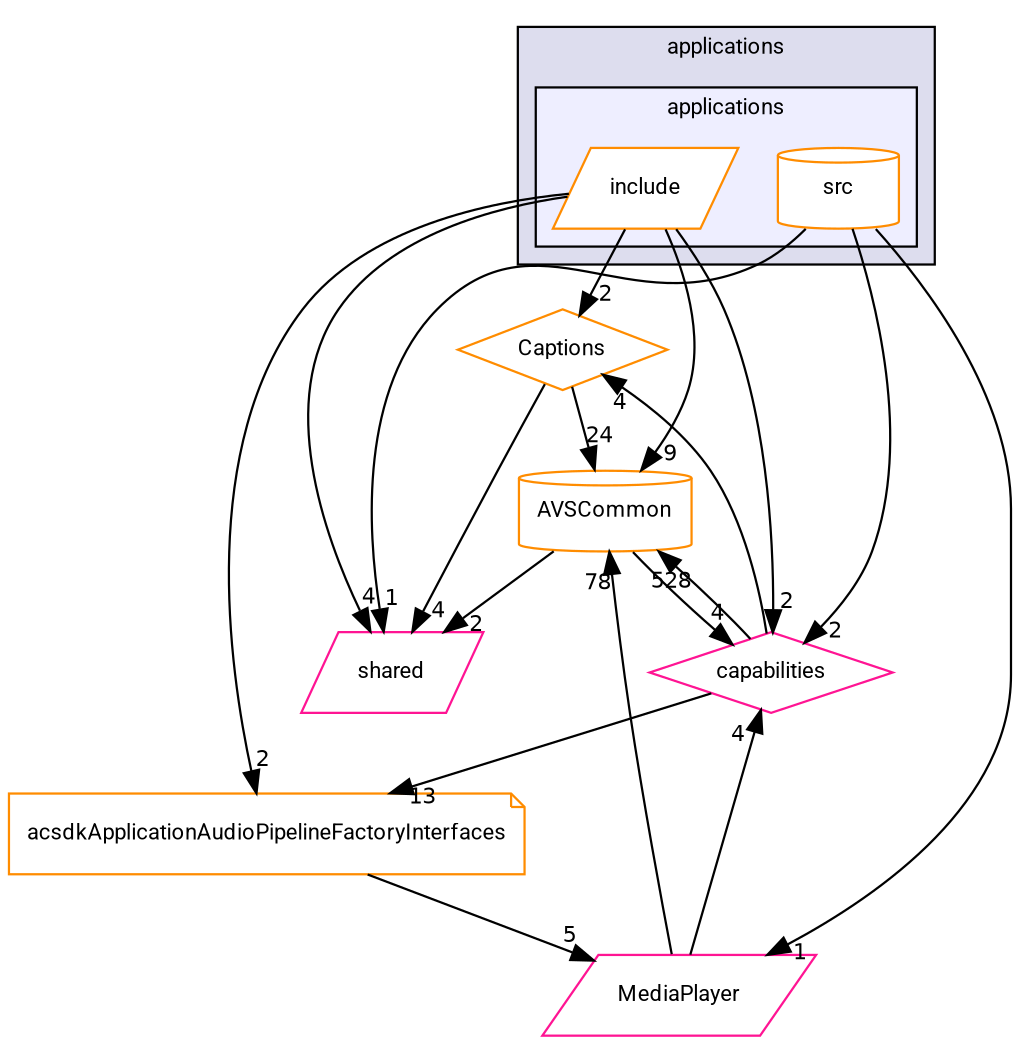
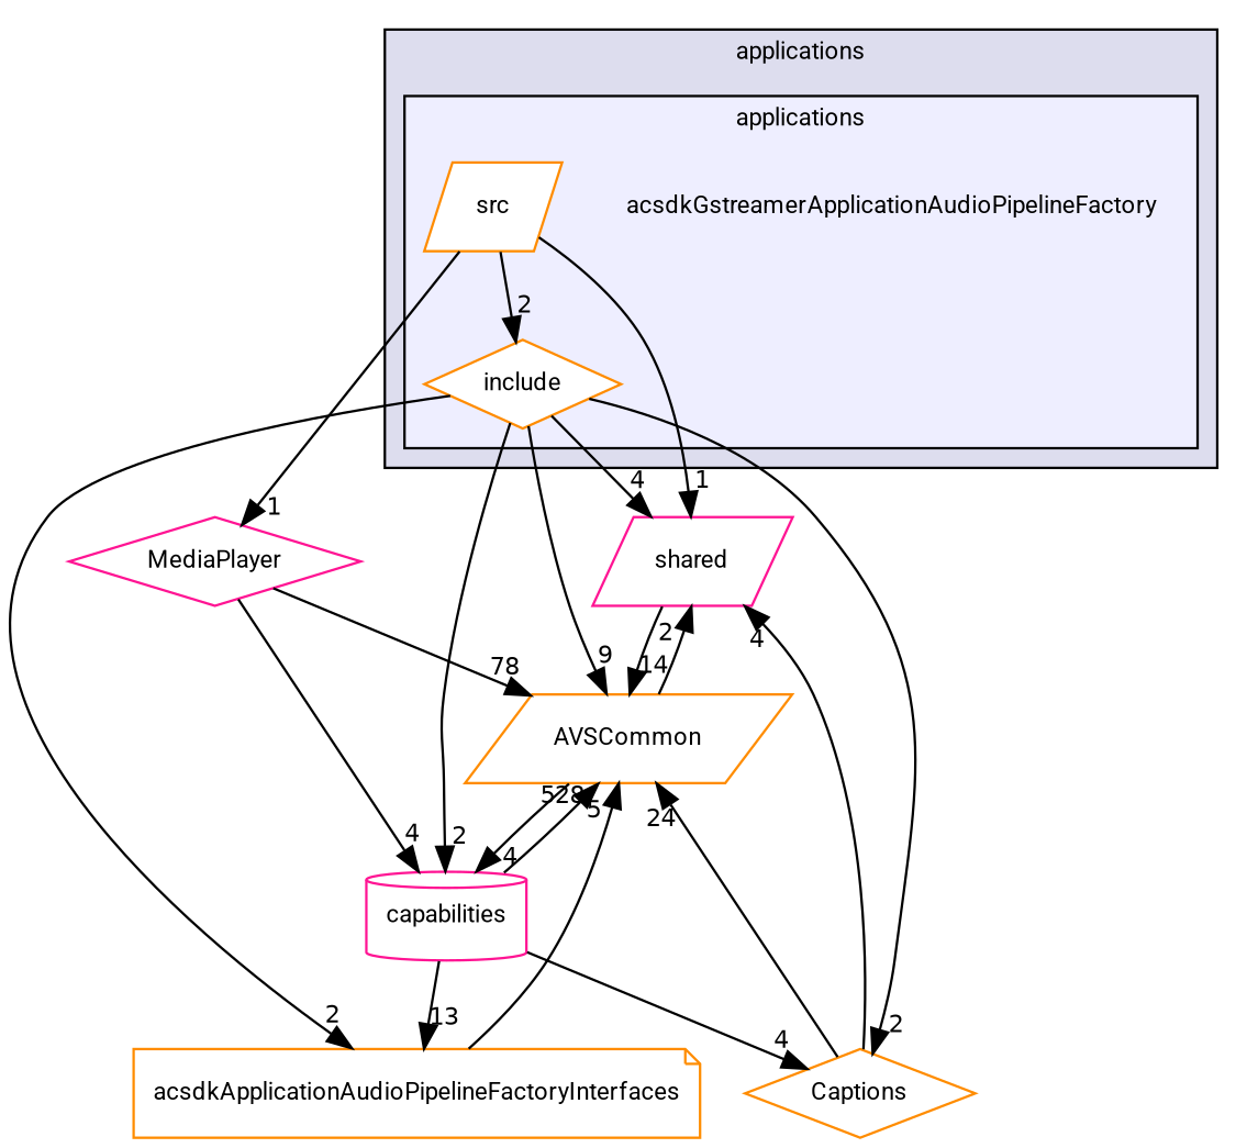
  digraph {
    compound=true
    fontname=Roboto
    node [color=darkorange fontname=Roboto fontsize=10 shape=parallelogram fillcolor=white style=filled]
    edge [fontname=Roboto headlabel=4 labeldistance=1.5 labelfontname=Helvetica labelfontsize=10]
-   n2 [label=include]
-   n3 [label=src shape=cylinder]
+   n1 [color=deeppink label=acsdkGstreamerApplicationAudioPipelineFactory shape=plaintext fillcolor="" style=""]
+   n2 [label=include shape=diamond]
+   n3 [label=src]
    n4 [color=deeppink label=shared]
    n5 [label=acsdkApplicationAudioPipelineFactoryInterfaces shape=note]
    n6 [label=Captions shape=diamond]
-   n7 [label=AVSCommon shape=cylinder]
-   n8 [color=deeppink label=capabilities shape=diamond]
-   n9 [color=deeppink label=MediaPlayer]
+   n7 [label=AVSCommon]
+   n8 [color=deeppink label=capabilities shape=cylinder]
+   n9 [color=deeppink label=MediaPlayer shape=diamond]
    subgraph cluster_1 {
      bgcolor="#ddddee"
      fontsize=10
      label=applications
      pencolor=black
      subgraph cluster_2 {
        bgcolor="#eeeeff"
        fontsize=10
        label=applications
        pencolor=black
+       n1
        n2
        n3
      }
    }
    n2 -> n4
    n2 -> n5 [headlabel=2]
    n2 -> n6 [headlabel=2]
    n2 -> n7 [headlabel=9]
    n2 -> n8 [headlabel=2]
-   n3 -> n8 [headlabel=2]
+   n3 -> n2 [headlabel=2]
    n3 -> n4 [headlabel=1]
    n3 -> n9 [headlabel=1]
-   n5 -> n9 [headlabel=5]
+   n4 -> n7 [headlabel=14]
+   n5 -> n7 [headlabel=5]
    n6 -> n4
    n6 -> n7 [headlabel=24]
    n7 -> n4 [headlabel=2]
    n7 -> n8
    n8 -> n5 [headlabel=13]
    n8 -> n6
    n8 -> n7 [headlabel=528]
    n9 -> n7 [headlabel=78]
    n9 -> n8
  }
